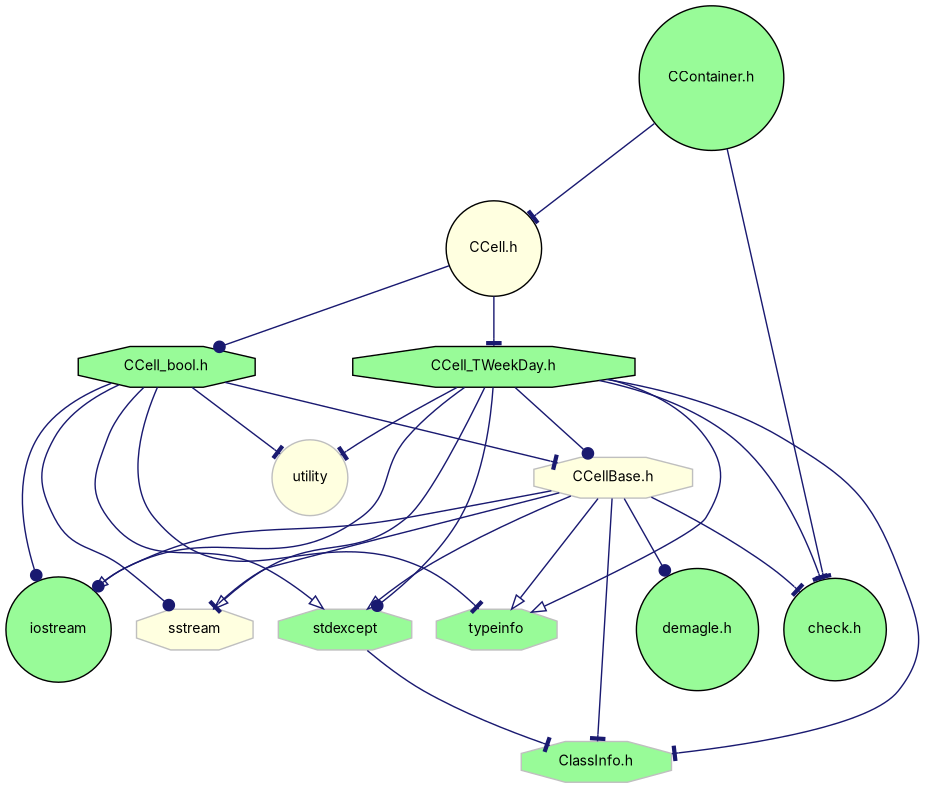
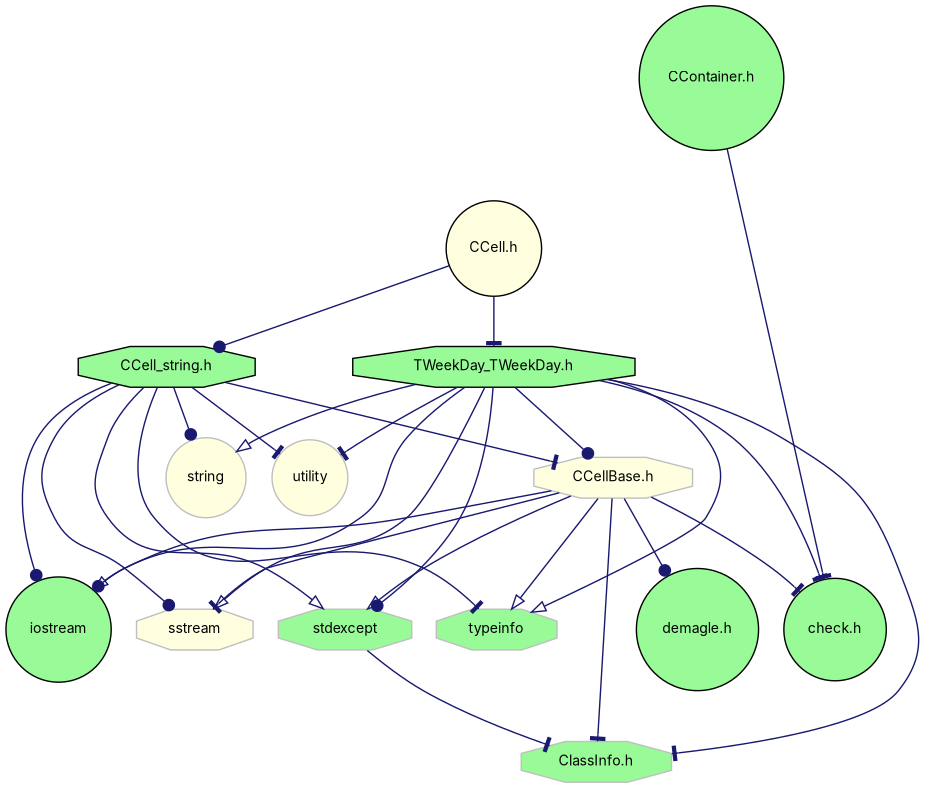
  digraph {
    fontname=Inter
    node [color=black fillcolor=palegreen fontname=Inter fontsize=10 shape=circle style=filled]
    edge [arrowhead=tee color=midnightblue fontname=Inter fontsize=10 labelfontname=Helvetica labelfontsize=10 style=solid]
    n1 [height=0.2 label="CContainer.h" width=0.4]
    n2 [fillcolor=lightyellow height=0.2 label="CCell.h" width=0.4]
    n3 [height=0.2 label="check.h" width=0.4]
-   n4 [height=0.2 label="CCell_bool.h" shape=octagon width=0.4]
-   n5 [height=0.2 label="CCell_TWeekDay.h" shape=octagon width=0.4]
+   n4 [height=0.2 label="CCell_string.h" shape=octagon width=0.4]
+   n5 [height=0.2 label="TWeekDay_TWeekDay.h" shape=octagon width=0.4]
    n6 [height=0.2 label=iostream width=0.4]
    n7 [color=grey75 fillcolor=lightyellow height=0.2 label=sstream shape=octagon width=0.4]
+   n8 [color=grey75 fillcolor=lightyellow height=0.2 label=string width=0.4]
    n9 [color=grey75 height=0.2 label=stdexcept shape=octagon width=0.4]
    n10 [color=grey75 height=0.2 label=typeinfo shape=octagon width=0.4]
    n11 [color=grey75 fillcolor=lightyellow height=0.2 label=utility width=0.4]
    n12 [color=grey75 fillcolor=lightyellow height=0.2 label="CCellBase.h" shape=octagon width=0.4]
    n13 [color=grey75 height=0.2 label="ClassInfo.h" shape=octagon width=0.4]
    n14 [height=0.2 label="demagle.h" width=0.4]
-   n1 -> n2
    n1 -> n3
    n2 -> n4 [arrowhead=dot]
    n2 -> n5
    n4 -> n6 [arrowhead=dot]
    n4 -> n7 [arrowhead=dot]
+   n4 -> n8 [arrowhead=dot]
    n4 -> n9 [arrowhead=onormal]
    n4 -> n10
    n4 -> n11
    n4 -> n12
    n5 -> n3
    n5 -> n6 [arrowhead=dot]
    n5 -> n7 [arrowhead=onormal]
+   n5 -> n8 [arrowhead=onormal]
    n5 -> n9 [arrowhead=dot]
    n5 -> n10 [arrowhead=onormal]
    n5 -> n11
    n5 -> n12 [arrowhead=dot]
    n5 -> n13
    n9 -> n13
    n12 -> n3
    n12 -> n6 [arrowhead=onormal]
    n12 -> n7
    n12 -> n9 [arrowhead=onormal]
    n12 -> n10 [arrowhead=onormal]
    n12 -> n13
    n12 -> n14 [arrowhead=dot]
  }
